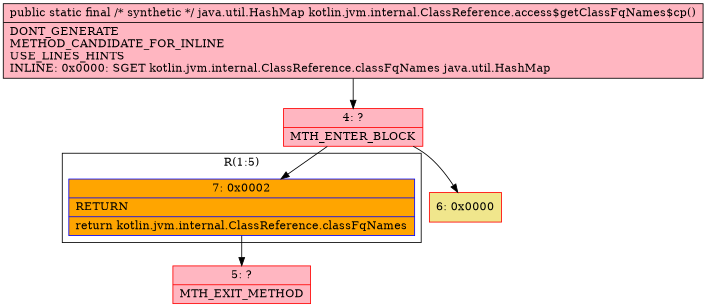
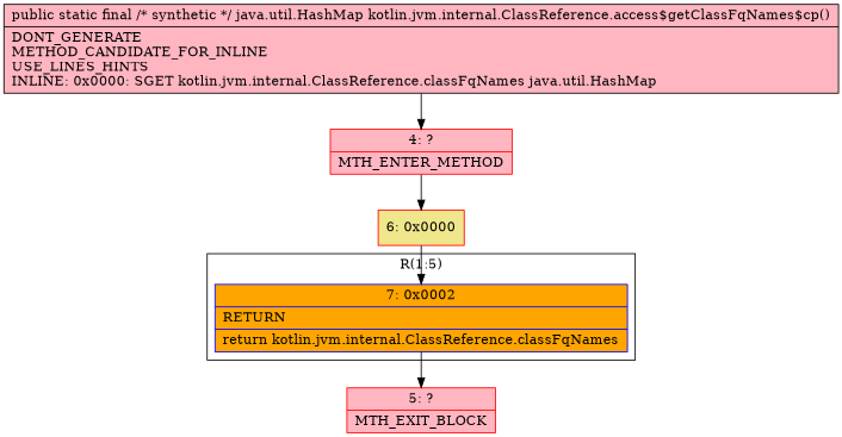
  digraph {
    node [color=red fillcolor=lightpink shape=record style=filled]
    n1 [color=blue fillcolor=orange label="{7\:\ 0x0002|RETURN\l|return kotlin.jvm.internal.ClassReference.classFqNames\l}"]
-   n2 [label="{5\:\ ?|MTH_EXIT_METHOD\l}"]
-   n3 [label="{4\:\ ?|MTH_ENTER_BLOCK\l}"]
+   n2 [label="{5\:\ ?|MTH_EXIT_BLOCK\l}"]
+   n3 [label="{4\:\ ?|MTH_ENTER_METHOD\l}"]
    n4 [fillcolor=khaki label="{6\:\ 0x0000}"]
    n5 [label="{public static final \/* synthetic *\/ java.util.HashMap kotlin.jvm.internal.ClassReference.access$getClassFqNames$cp()  | DONT_GENERATE\lMETHOD_CANDIDATE_FOR_INLINE\lUSE_LINES_HINTS\lINLINE: 0x0000: SGET   kotlin.jvm.internal.ClassReference.classFqNames java.util.HashMap\l}" color=""]
    subgraph cluster_1 {
      label="R(1:5)"
      n1
    }
    n1 -> n2
    n3 -> n4
-   n3 -> n1
+   n4 -> n1
    n5 -> n3
  }
